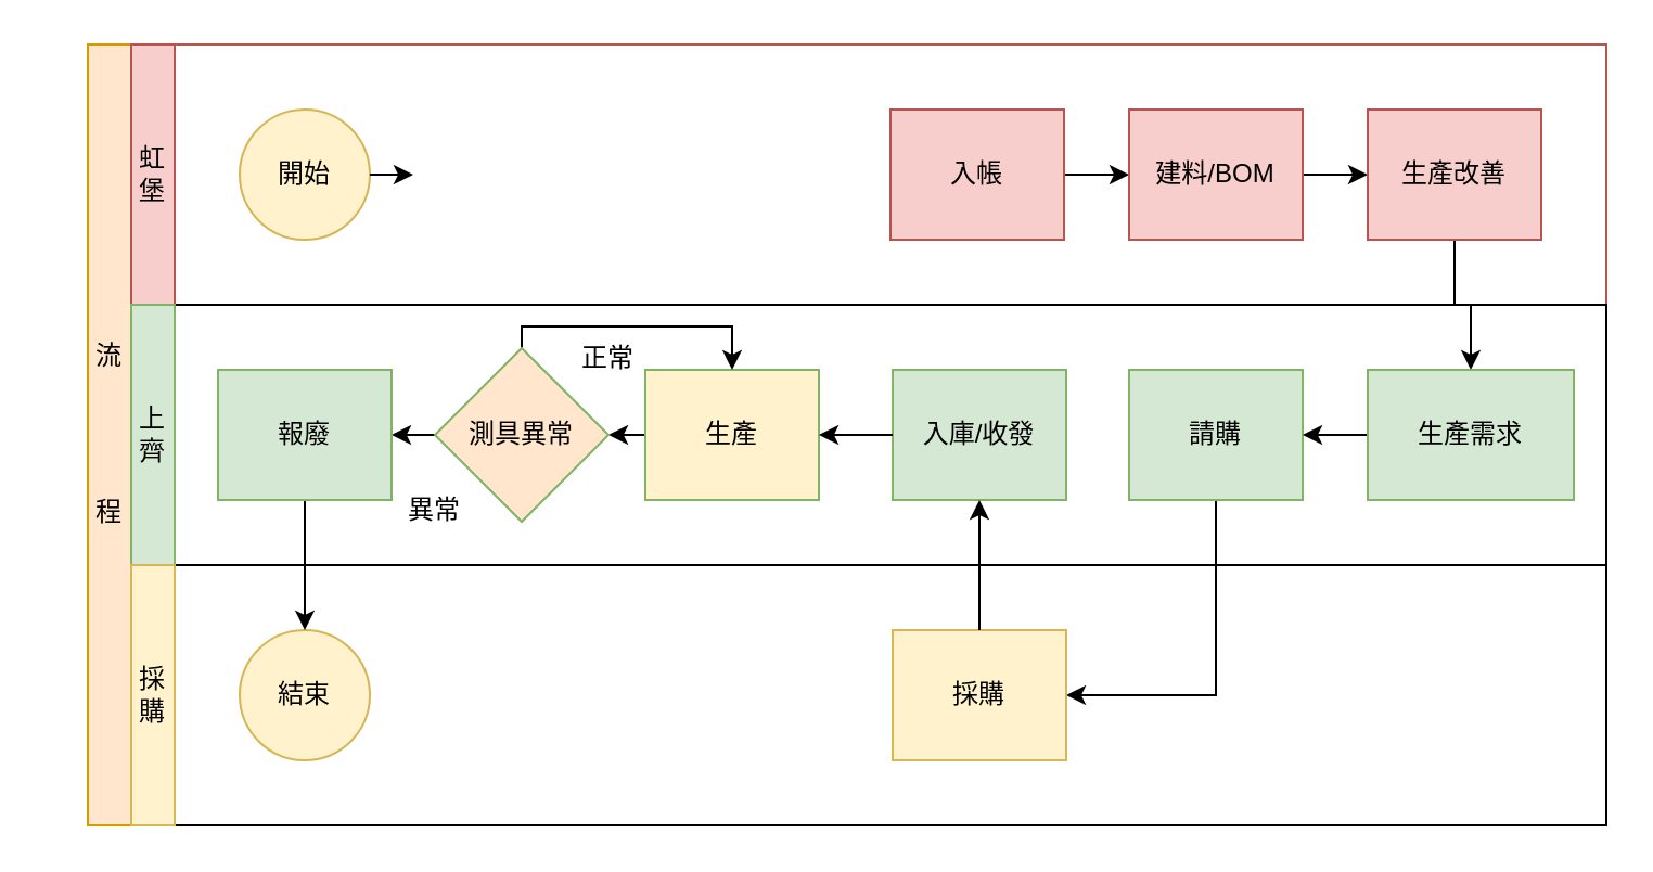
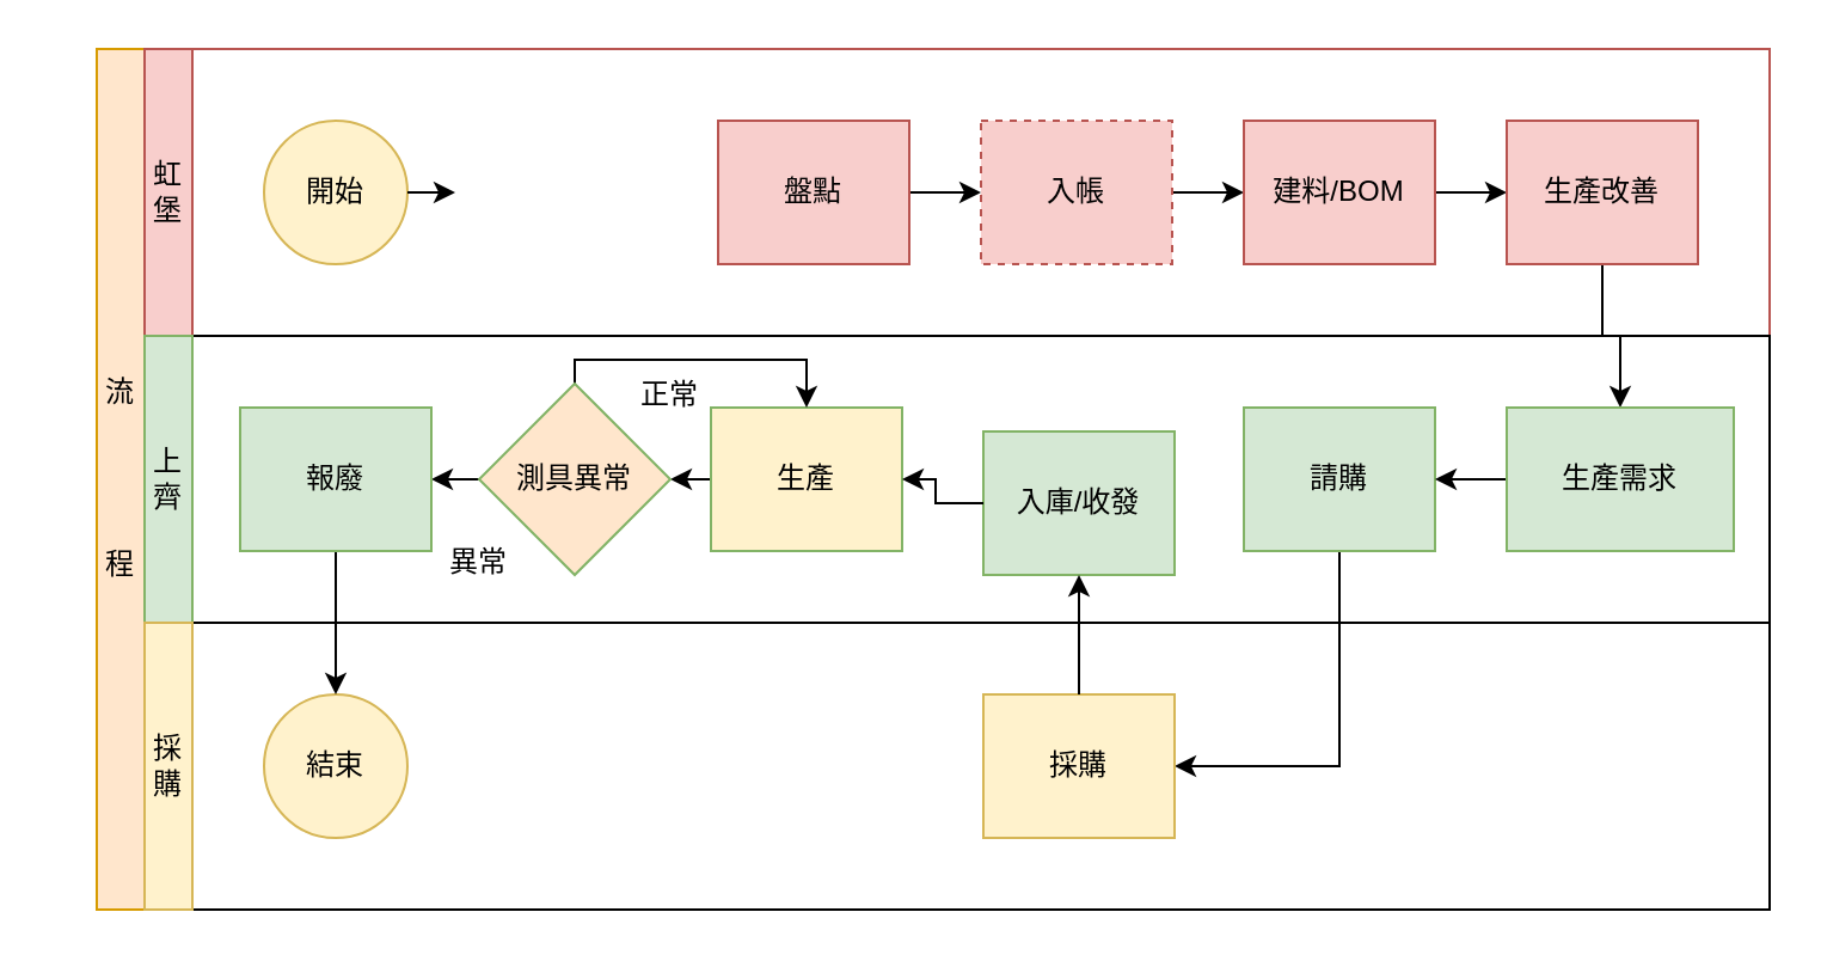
  <mxCell id="0" />
  <mxCell id="1" parent="0" />
  <mxCell id="2" value="" style="swimlane;html=1;childLayout=stackLayout;resizeParent=1;resizeParentMax=0;horizontal=0;startSize=20;horizontalStack=0;fillColor=#ffe6cc;strokeColor=#d79b00;" parent="1" vertex="1"><mxGeometry x="40" width="700" height="360" as="geometry" y="20" /></mxCell>
  <mxCell id="3" value="" style="swimlane;html=1;startSize=20;horizontal=0;fillColor=#f8cecc;strokeColor=#b85450;" parent="2" vertex="1"><mxGeometry x="20" width="680" height="120" as="geometry" /></mxCell>
  <mxCell id="4" value="虹堡" style="text;html=1;align=center;verticalAlign=middle;whiteSpace=wrap;rounded=0;fillColor=#f8cecc;strokeColor=#b85450;" vertex="1" parent="3"><mxGeometry width="20" height="120" as="geometry" /></mxCell>
  <mxCell id="5" value="Lane 3" style="swimlane;html=1;startSize=20;horizontal=0;" vertex="1" parent="2"><mxGeometry x="20" y="120" width="680" height="120" as="geometry"><mxRectangle x="20" y="240" width="430" height="30" as="alternateBounds" /></mxGeometry></mxCell>
  <mxCell id="6" value="上齊" style="text;html=1;align=center;verticalAlign=middle;whiteSpace=wrap;rounded=0;fillColor=#d5e8d4;strokeColor=#82b366;" vertex="1" parent="5"><mxGeometry width="20" height="120" as="geometry" /></mxCell>
  <mxCell id="7" value="流&lt;br&gt;&lt;br&gt;&lt;br&gt;&lt;br&gt;&lt;br&gt;程" style="text;html=1;align=center;verticalAlign=middle;whiteSpace=wrap;rounded=0;" vertex="1" parent="5"><mxGeometry x="-40" y="45" width="60" height="30" as="geometry" /></mxCell>
  <mxCell id="8" value="開始" style="ellipse;whiteSpace=wrap;html=1;fillColor=#fff2cc;strokeColor=#d6b656;" parent="5" vertex="1"><mxGeometry x="50" y="-90" width="60" height="60" as="geometry" /></mxCell>
+ <mxCell id="9" style="edgeStyle=orthogonalEdgeStyle;rounded=0;orthogonalLoop=1;jettySize=auto;html=1;entryX=0;entryY=0.5;entryDx=0;entryDy=0;" edge="1" parent="5" source="10" target="12"><mxGeometry relative="1" as="geometry" /></mxCell>
+ <mxCell id="10" value="盤點" style="rounded=0;whiteSpace=wrap;html=1;fontFamily=Helvetica;fontSize=12;align=center;fillColor=#f8cecc;strokeColor=#b85450;" vertex="1" parent="5"><mxGeometry x="240" y="-90" width="80" height="60" as="geometry" /></mxCell>
  <mxCell id="11" style="edgeStyle=orthogonalEdgeStyle;rounded=0;orthogonalLoop=1;jettySize=auto;html=1;entryX=0;entryY=0.5;entryDx=0;entryDy=0;" edge="1" parent="5" source="12" target="14"><mxGeometry relative="1" as="geometry" /></mxCell>
- <mxCell id="12" value="入帳" style="rounded=0;whiteSpace=wrap;html=1;fontFamily=Helvetica;fontSize=12;align=center;fillColor=#f8cecc;strokeColor=#b85450;" parent="5" vertex="1"><mxGeometry x="350" y="-90" width="80" height="60" as="geometry" /></mxCell>
+ <mxCell id="12" value="入帳" style="rounded=0;whiteSpace=wrap;html=1;fontFamily=Helvetica;fontSize=12;align=center;fillColor=#f8cecc;strokeColor=#b85450;dashed=1;" parent="5" vertex="1"><mxGeometry x="350" y="-90" width="80" height="60" as="geometry" /></mxCell>
  <mxCell id="13" style="edgeStyle=orthogonalEdgeStyle;rounded=0;orthogonalLoop=1;jettySize=auto;html=1;entryX=0;entryY=0.5;entryDx=0;entryDy=0;" edge="1" parent="5" source="14" target="33"><mxGeometry relative="1" as="geometry" /></mxCell>
  <mxCell id="14" value="建料/BOM" style="rounded=0;whiteSpace=wrap;html=1;fontFamily=Helvetica;fontSize=12;align=center;fillColor=#f8cecc;strokeColor=#b85450;" vertex="1" parent="5"><mxGeometry x="460" y="-90" width="80" height="60" as="geometry" /></mxCell>
  <mxCell id="15" value="" style="edgeStyle=orthogonalEdgeStyle;rounded=0;orthogonalLoop=1;jettySize=auto;html=1;" parent="5" edge="1"><mxGeometry relative="1" as="geometry"><mxPoint x="110" y="-60" as="sourcePoint" /><mxPoint x="130" y="-60" as="targetPoint" /></mxGeometry></mxCell>
  <mxCell id="16" style="edgeStyle=orthogonalEdgeStyle;rounded=0;orthogonalLoop=1;jettySize=auto;html=1;exitX=0;exitY=0.5;exitDx=0;exitDy=0;entryX=1;entryY=0.5;entryDx=0;entryDy=0;" edge="1" parent="5" source="17" target="22"><mxGeometry relative="1" as="geometry" /></mxCell>
  <mxCell id="17" value="生產" style="rounded=0;whiteSpace=wrap;html=1;fontFamily=Helvetica;fontSize=12;align=center;fillColor=#fff2cc;strokeColor=#82b366;" vertex="1" parent="5"><mxGeometry x="237" y="30" width="80" height="60" as="geometry" /></mxCell>
- <mxCell id="18" value="入庫/收發" style="rounded=0;whiteSpace=wrap;html=1;fontFamily=Helvetica;fontSize=12;align=center;fillColor=#d5e8d4;strokeColor=#82b366;" vertex="1" parent="5"><mxGeometry x="351" y="30" width="80" height="60" as="geometry" /></mxCell>
+ <mxCell id="18" value="入庫/收發" style="rounded=0;whiteSpace=wrap;html=1;fontFamily=Helvetica;fontSize=12;align=center;fillColor=#d5e8d4;strokeColor=#82b366;" vertex="1" parent="5"><mxGeometry x="351" y="40" width="80" height="60" as="geometry" /></mxCell>
  <mxCell id="19" style="edgeStyle=orthogonalEdgeStyle;rounded=0;orthogonalLoop=1;jettySize=auto;html=1;" edge="1" parent="5" source="18" target="17"><mxGeometry relative="1" as="geometry" /></mxCell>
  <mxCell id="20" style="edgeStyle=orthogonalEdgeStyle;rounded=0;orthogonalLoop=1;jettySize=auto;html=1;exitX=0;exitY=0.5;exitDx=0;exitDy=0;entryX=1;entryY=0.5;entryDx=0;entryDy=0;" edge="1" parent="5" source="22" target="35"><mxGeometry relative="1" as="geometry" /></mxCell>
  <mxCell id="21" style="edgeStyle=orthogonalEdgeStyle;rounded=0;orthogonalLoop=1;jettySize=auto;html=1;exitX=0.5;exitY=0;exitDx=0;exitDy=0;entryX=0.5;entryY=0;entryDx=0;entryDy=0;" edge="1" parent="5" source="22" target="17"><mxGeometry relative="1" as="geometry"><Array as="points"><mxPoint x="180" y="10" /><mxPoint x="277" y="10" /></Array></mxGeometry></mxCell>
  <mxCell id="22" value="測具異常" style="rhombus;whiteSpace=wrap;html=1;fillColor=#ffe6cc;strokeColor=#82b366;" vertex="1" parent="5"><mxGeometry x="140" y="20" width="80" height="80" as="geometry" /></mxCell>
  <mxCell id="23" value="正常" style="text;html=1;align=center;verticalAlign=middle;whiteSpace=wrap;rounded=0;" vertex="1" parent="5"><mxGeometry x="190" y="10" width="60" height="30" as="geometry" /></mxCell>
  <mxCell id="24" value="異常" style="text;html=1;align=center;verticalAlign=middle;whiteSpace=wrap;rounded=0;" vertex="1" parent="5"><mxGeometry x="110" y="80" width="60" height="30" as="geometry" /></mxCell>
  <mxCell id="25" style="edgeStyle=orthogonalEdgeStyle;rounded=0;orthogonalLoop=1;jettySize=auto;html=1;entryX=0.5;entryY=0;entryDx=0;entryDy=0;" edge="1" parent="5" source="33" target="34"><mxGeometry relative="1" as="geometry" /></mxCell>
  <mxCell id="26" style="edgeStyle=orthogonalEdgeStyle;rounded=0;orthogonalLoop=1;jettySize=auto;html=1;" edge="1" parent="5" source="27" target="29"><mxGeometry relative="1" as="geometry"><mxPoint x="434" y="180" as="targetPoint" /><Array as="points"><mxPoint x="500" y="180" /></Array></mxGeometry></mxCell>
  <mxCell id="27" value="請購" style="rounded=0;whiteSpace=wrap;html=1;fontFamily=Helvetica;fontSize=12;align=center;fillColor=#d5e8d4;strokeColor=#82b366;" vertex="1" parent="5"><mxGeometry x="460" y="30" width="80" height="60" as="geometry" /></mxCell>
  <mxCell id="28" style="edgeStyle=orthogonalEdgeStyle;rounded=0;orthogonalLoop=1;jettySize=auto;html=1;entryX=1;entryY=0.5;entryDx=0;entryDy=0;" edge="1" parent="5" source="34" target="27"><mxGeometry relative="1" as="geometry" /></mxCell>
  <mxCell id="29" value="採購" style="rounded=0;whiteSpace=wrap;html=1;fontFamily=Helvetica;fontSize=12;align=center;fillColor=#fff2cc;strokeColor=#d6b656;" vertex="1" parent="5"><mxGeometry x="351" y="150" width="80" height="60" as="geometry" /></mxCell>
  <mxCell id="30" value="結束" style="ellipse;whiteSpace=wrap;html=1;fillColor=#fff2cc;strokeColor=#d6b656;" vertex="1" parent="5"><mxGeometry x="50" y="150" width="60" height="60" as="geometry" /></mxCell>
  <mxCell id="31" style="edgeStyle=orthogonalEdgeStyle;rounded=0;orthogonalLoop=1;jettySize=auto;html=1;entryX=0.5;entryY=1;entryDx=0;entryDy=0;" edge="1" parent="5" source="29" target="18"><mxGeometry relative="1" as="geometry" /></mxCell>
  <mxCell id="32" style="edgeStyle=orthogonalEdgeStyle;rounded=0;orthogonalLoop=1;jettySize=auto;html=1;entryX=0.5;entryY=0;entryDx=0;entryDy=0;" edge="1" parent="5" source="35" target="30"><mxGeometry relative="1" as="geometry" /></mxCell>
  <mxCell id="33" value="生產改善" style="rounded=0;whiteSpace=wrap;html=1;fontFamily=Helvetica;fontSize=12;align=center;fillColor=#f8cecc;strokeColor=#b85450;" vertex="1" parent="5"><mxGeometry x="570" y="-90" width="80" height="60" as="geometry" /></mxCell>
  <mxCell id="34" value="生產需求" style="rounded=0;whiteSpace=wrap;html=1;fontFamily=Helvetica;fontSize=12;align=center;fillColor=#d5e8d4;strokeColor=#82b366;" vertex="1" parent="5"><mxGeometry x="570" y="30" width="95" height="60" as="geometry" /></mxCell>
  <mxCell id="35" value="報廢" style="rounded=0;whiteSpace=wrap;html=1;fontFamily=Helvetica;fontSize=12;align=center;fillColor=#d5e8d4;strokeColor=#82b366;" vertex="1" parent="5"><mxGeometry x="40" y="30" width="80" height="60" as="geometry" /></mxCell>
  <mxCell id="36" value="Lane 3" style="swimlane;html=1;startSize=20;horizontal=0;" parent="2" vertex="1"><mxGeometry x="20" y="240" width="680" height="120" as="geometry"><mxRectangle x="20" y="240" width="430" height="30" as="alternateBounds" /></mxGeometry></mxCell>
  <mxCell id="37" value="採購" style="text;html=1;align=center;verticalAlign=middle;whiteSpace=wrap;rounded=0;fillColor=#fff2cc;strokeColor=#d6b656;" vertex="1" parent="36"><mxGeometry width="20" height="120" as="geometry" /></mxCell>
